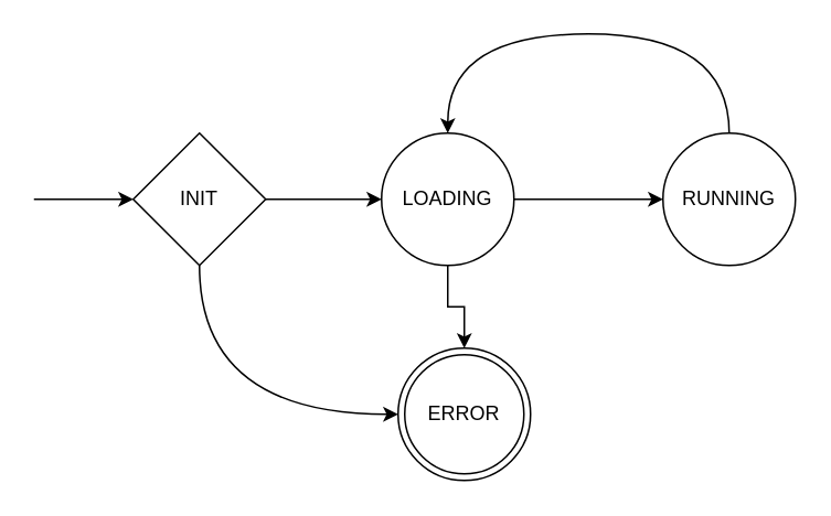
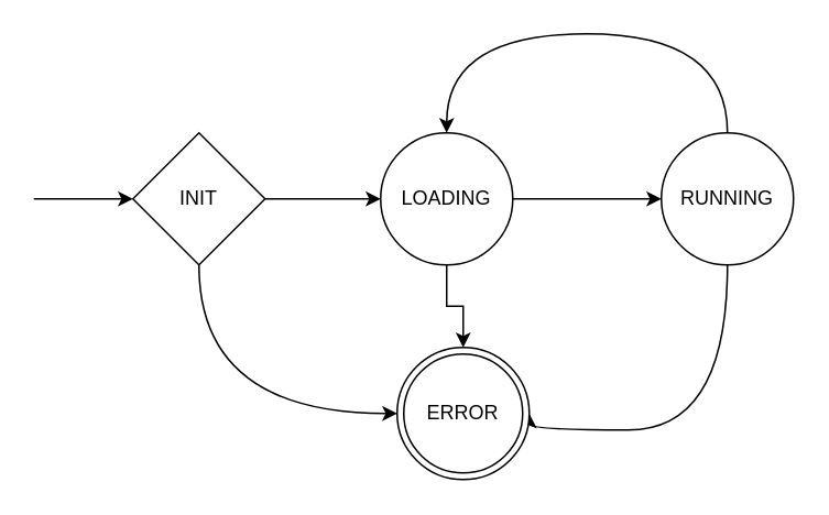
  <mxCell id="0" />
  <mxCell id="1" parent="0" />
  <mxCell id="2" style="edgeStyle=orthogonalEdgeStyle;rounded=0;orthogonalLoop=1;jettySize=auto;html=1;entryX=0;entryY=0.5;entryDx=0;entryDy=0;curved=1;exitX=0.5;exitY=1;exitDx=0;exitDy=0;" edge="1" parent="1" source="4" target="11"><mxGeometry relative="1" as="geometry"><mxPoint x="64.75" y="230" as="sourcePoint" /><mxPoint x="174.75" y="330" as="targetPoint" /></mxGeometry></mxCell>
  <mxCell id="3" value="" style="edgeStyle=orthogonalEdgeStyle;rounded=0;orthogonalLoop=1;jettySize=auto;html=1;curved=1;" edge="1" parent="1" source="4" target="7"><mxGeometry relative="1" as="geometry" /></mxCell>
  <mxCell id="4" value="INIT" style="rhombus;whiteSpace=wrap;html=1;aspect=fixed;" vertex="1" parent="1"><mxGeometry x="80" y="80" width="80" height="80" as="geometry" /></mxCell>
  <mxCell id="5" value="" style="edgeStyle=orthogonalEdgeStyle;rounded=0;orthogonalLoop=1;jettySize=auto;html=1;curved=1;" edge="1" parent="1" source="7" target="10"><mxGeometry relative="1" as="geometry" /></mxCell>
  <mxCell id="6" value="" style="edgeStyle=orthogonalEdgeStyle;rounded=0;orthogonalLoop=1;jettySize=auto;html=1;" edge="1" parent="1" source="7" target="11"><mxGeometry relative="1" as="geometry" /></mxCell>
  <mxCell id="7" value="LOADING" style="ellipse;whiteSpace=wrap;html=1;aspect=fixed;" vertex="1" parent="1"><mxGeometry x="230" y="80" width="80" height="80" as="geometry" /></mxCell>
  <mxCell id="8" style="edgeStyle=orthogonalEdgeStyle;rounded=0;orthogonalLoop=1;jettySize=auto;html=1;entryX=0.5;entryY=0;entryDx=0;entryDy=0;curved=1;" edge="1" parent="1" source="10" target="7"><mxGeometry relative="1" as="geometry"><Array as="points"><mxPoint x="440" y="20" /><mxPoint x="270" y="20" /></Array></mxGeometry></mxCell>
+ <mxCell id="9" style="edgeStyle=orthogonalEdgeStyle;rounded=0;orthogonalLoop=1;jettySize=auto;html=1;entryX=1;entryY=0.5;entryDx=0;entryDy=0;curved=1;" edge="1" parent="1" source="10" target="11"><mxGeometry relative="1" as="geometry"><Array as="points"><mxPoint x="440" y="260" /></Array></mxGeometry></mxCell>
  <mxCell id="10" value="RUNNING" style="ellipse;whiteSpace=wrap;html=1;aspect=fixed;" vertex="1" parent="1"><mxGeometry x="400" y="80" width="80" height="80" as="geometry" /></mxCell>
  <mxCell id="11" value="ERROR" style="ellipse;shape=doubleEllipse;whiteSpace=wrap;html=1;aspect=fixed;" vertex="1" parent="1"><mxGeometry x="240" y="210" width="80" height="80" as="geometry" /></mxCell>
  <mxCell id="12" value="" style="endArrow=classic;html=1;rounded=0;entryX=0;entryY=0.5;entryDx=0;entryDy=0;" edge="1" parent="1" target="4"><mxGeometry width="50" height="50" relative="1" as="geometry"><mxPoint x="20" y="120" as="sourcePoint" /><mxPoint x="80" y="110" as="targetPoint" /></mxGeometry></mxCell>
